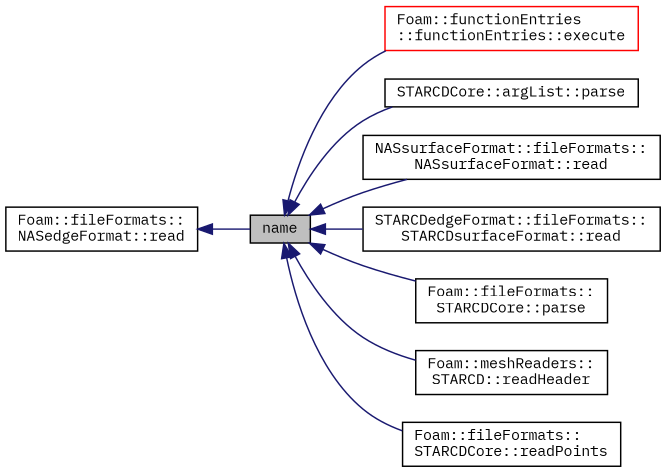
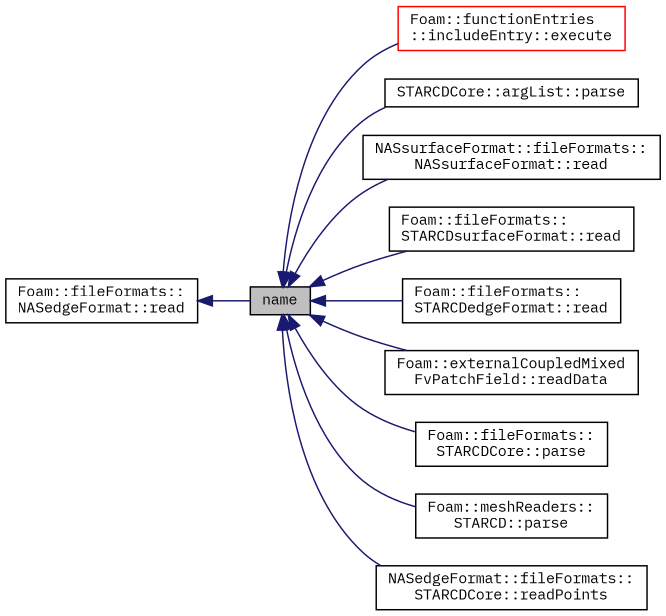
  digraph {
    fontname="IBM Plex Mono"
    rankdir=LR
    node [color=black fontname="IBM Plex Mono" fontsize=10 shape=record]
    edge [color=midnightblue dir=back fontname="IBM Plex Mono" fontsize=10 labelfontname=FreeSans labelfontsize=10 style=solid]
    n1 [fillcolor=grey75 fontcolor=black height=0.2 label=name style=filled width=0.4]
-   n2 [color=red height=0.2 label="Foam::functionEntries\l::functionEntries::execute" width=0.4]
+   n2 [color=red height=0.2 label="Foam::functionEntries\l::includeEntry::execute" width=0.4]
    n3 [height=0.2 label="STARCDCore::argList::parse" width=0.4]
    n4 [height=0.2 label="NASsurfaceFormat::fileFormats::\lNASsurfaceFormat::read" width=0.4]
-   n5 [height=0.2 label="STARCDedgeFormat::fileFormats::\lSTARCDsurfaceFormat::read" width=0.4]
+   n5 [height=0.2 label="Foam::fileFormats::\lSTARCDsurfaceFormat::read" width=0.4]
+   n6 [height=0.2 label="Foam::fileFormats::\lSTARCDedgeFormat::read" width=0.4]
+   n7 [height=0.2 label="Foam::externalCoupledMixed\lFvPatchField::readData" width=0.4]
    n8 [height=0.2 label="Foam::fileFormats::\lSTARCDCore::parse" width=0.4]
-   n9 [height=0.2 label="Foam::meshReaders::\lSTARCD::readHeader" width=0.4]
-   n10 [height=0.2 label="Foam::fileFormats::\lSTARCDCore::readPoints" width=0.4]
+   n9 [height=0.2 label="Foam::meshReaders::\lSTARCD::parse" width=0.4]
+   n10 [height=0.2 label="NASedgeFormat::fileFormats::\lSTARCDCore::readPoints" width=0.4]
    n11 [height=0.2 label="Foam::fileFormats::\lNASedgeFormat::read" width=0.4]
    n1 -> n2
    n1 -> n3
    n1 -> n4
    n1 -> n5
+   n1 -> n6
+   n1 -> n7
    n1 -> n8
    n1 -> n9
    n1 -> n10
    n11 -> n1
  }
